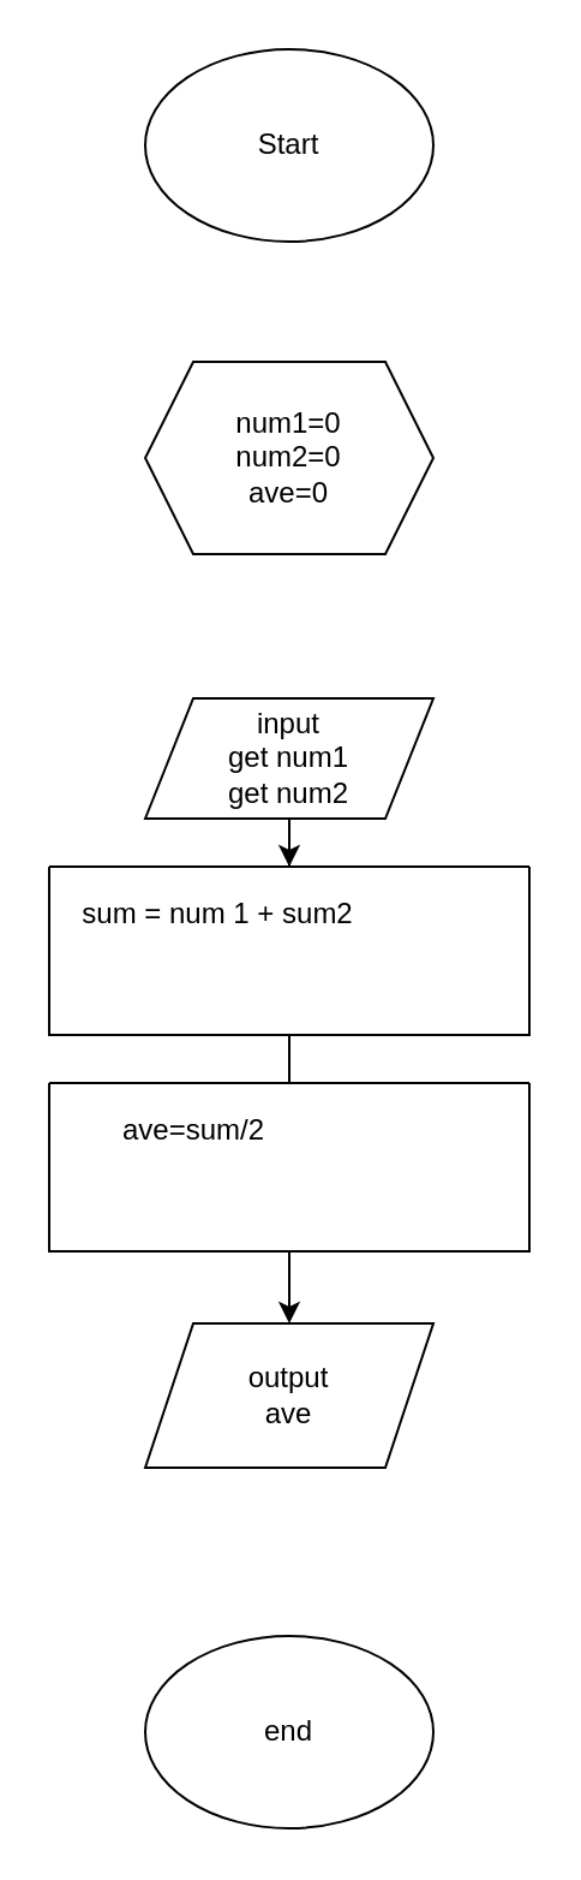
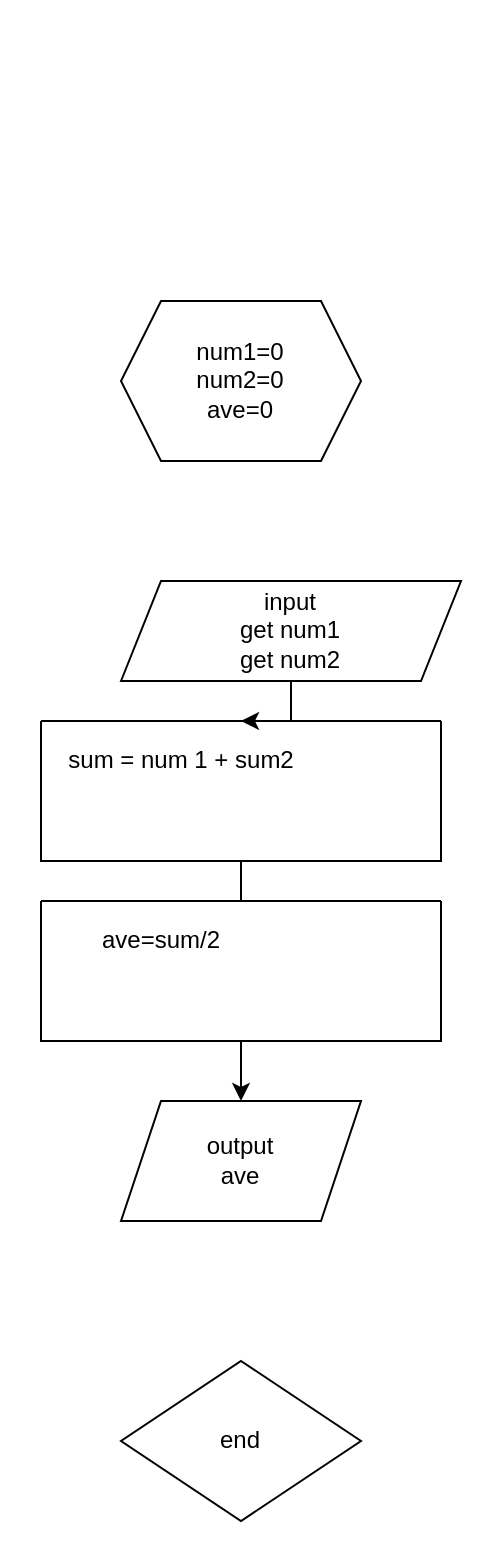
  <mxCell id="0" />
  <mxCell id="1" parent="0" />
- <mxCell id="2" value="Start" style="ellipse;whiteSpace=wrap;html=1;" vertex="1" parent="1"><mxGeometry x="60" y="20" width="120" height="80" as="geometry" /></mxCell>
  <mxCell id="3" value="num1=0&lt;br&gt;num2=0&lt;br&gt;ave=0" style="shape=hexagon;perimeter=hexagonPerimeter2;whiteSpace=wrap;html=1;fixedSize=1;" vertex="1" parent="1"><mxGeometry x="60" y="150" width="120" height="80" as="geometry" /></mxCell>
  <mxCell id="4" style="edgeStyle=orthogonalEdgeStyle;rounded=0;orthogonalLoop=1;jettySize=auto;html=1;entryX=0.5;entryY=0;entryDx=0;entryDy=0;" edge="1" parent="1" source="5" target="7"><mxGeometry relative="1" as="geometry" /></mxCell>
- <mxCell id="5" value="input&lt;br&gt;get num1&lt;br&gt;get num2" style="shape=parallelogram;perimeter=parallelogramPerimeter;whiteSpace=wrap;html=1;fixedSize=1;" vertex="1" parent="1"><mxGeometry x="60" y="290" width="120" height="50" as="geometry" /></mxCell>
+ <mxCell id="5" value="input&lt;br&gt;get num1&lt;br&gt;get num2" style="shape=parallelogram;perimeter=parallelogramPerimeter;whiteSpace=wrap;html=1;fixedSize=1;" vertex="1" parent="1"><mxGeometry x="60" y="290" width="170" height="50" as="geometry" /></mxCell>
  <mxCell id="6" style="edgeStyle=orthogonalEdgeStyle;rounded=0;orthogonalLoop=1;jettySize=auto;html=1;startArrow=none;" edge="1" parent="1" source="11" target="8"><mxGeometry relative="1" as="geometry" /></mxCell>
  <mxCell id="7" value="" style="swimlane;startSize=0;" vertex="1" parent="1"><mxGeometry x="20" y="360" width="200" height="70" as="geometry" /></mxCell>
  <mxCell id="8" value="output&lt;br&gt;ave" style="shape=parallelogram;perimeter=parallelogramPerimeter;whiteSpace=wrap;html=1;fixedSize=1;" vertex="1" parent="1"><mxGeometry x="60" y="550" width="120" height="60" as="geometry" /></mxCell>
- <mxCell id="9" value="end" style="ellipse;whiteSpace=wrap;html=1;" vertex="1" parent="1"><mxGeometry x="60" y="680" width="120" height="80" as="geometry" /></mxCell>
+ <mxCell id="9" value="end" style="rhombus;whiteSpace=wrap;html=1;" vertex="1" parent="1"><mxGeometry x="60" y="680" width="120" height="80" as="geometry" /></mxCell>
  <mxCell id="10" value="" style="edgeStyle=orthogonalEdgeStyle;rounded=0;orthogonalLoop=1;jettySize=auto;html=1;endArrow=none;" edge="1" parent="1" source="7" target="11"><mxGeometry relative="1" as="geometry"><mxPoint x="120" y="430" as="sourcePoint" /><mxPoint x="120" y="550" as="targetPoint" /></mxGeometry></mxCell>
  <mxCell id="11" value="" style="swimlane;startSize=0;" vertex="1" parent="1"><mxGeometry x="20" y="450" width="200" height="70" as="geometry" /></mxCell>
  <mxCell id="12" value="sum = num 1 + sum2" style="text;html=1;align=center;verticalAlign=middle;resizable=0;points=[];autosize=1;strokeColor=none;fillColor=none;" vertex="1" parent="1"><mxGeometry x="20" y="365" width="140" height="30" as="geometry" /></mxCell>
  <mxCell id="13" value="ave=sum/2" style="text;html=1;align=center;verticalAlign=middle;resizable=0;points=[];autosize=1;strokeColor=none;fillColor=none;" vertex="1" parent="1"><mxGeometry x="40" y="455" width="80" height="30" as="geometry" /></mxCell>
